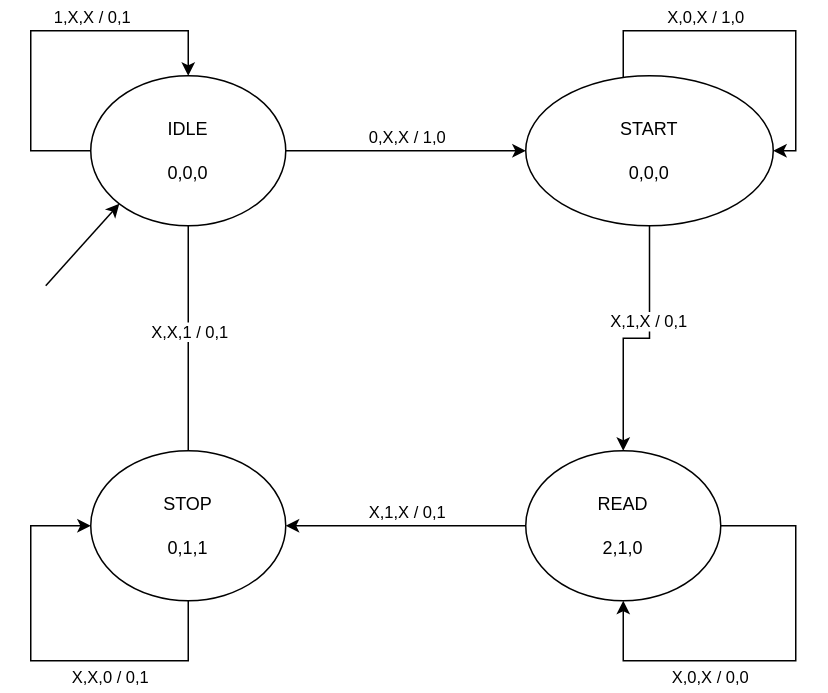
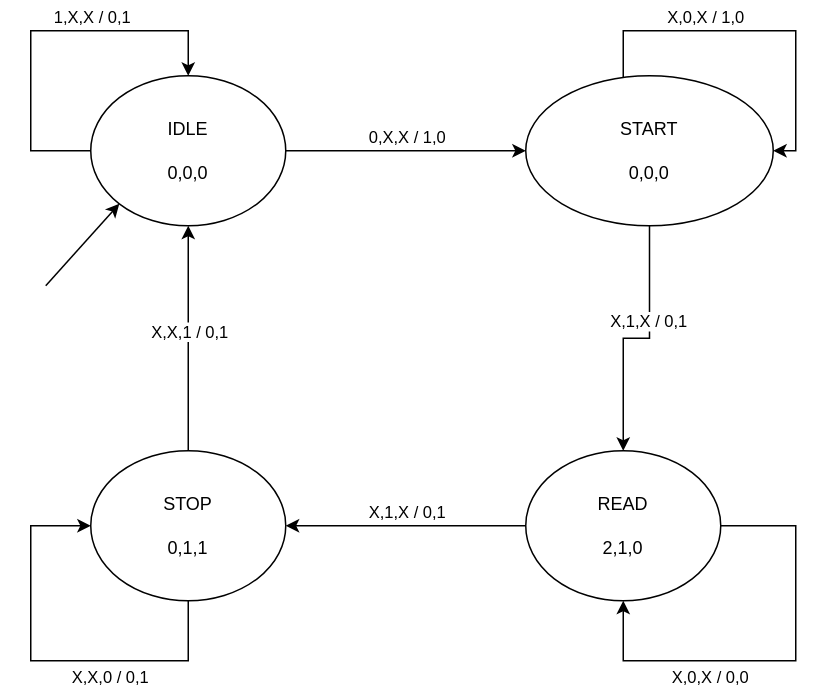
  <mxCell id="0" />
  <mxCell id="1" parent="0" />
  <mxCell id="2" style="edgeStyle=orthogonalEdgeStyle;rounded=0;orthogonalLoop=1;jettySize=auto;html=1;entryX=0;entryY=0.5;entryDx=0;entryDy=0;" edge="1" parent="1" source="4" target="7"><mxGeometry relative="1" as="geometry" /></mxCell>
  <mxCell id="3" value="0,X,X / 1,0" style="edgeLabel;html=1;align=center;verticalAlign=middle;resizable=0;points=[];" vertex="1" connectable="0" parent="2"><mxGeometry x="-0.271" y="-2" relative="1" as="geometry"><mxPoint x="22" y="-12" as="offset" /></mxGeometry></mxCell>
  <mxCell id="4" value="&lt;div&gt;IDLE&lt;/div&gt;&lt;div&gt;&lt;br&gt;&lt;/div&gt;&lt;div&gt;0,0,0&lt;br&gt;&lt;/div&gt;" style="ellipse;whiteSpace=wrap;html=1;" vertex="1" parent="1"><mxGeometry x="60" y="50" width="130" height="100" as="geometry" /></mxCell>
  <mxCell id="5" style="edgeStyle=orthogonalEdgeStyle;rounded=0;orthogonalLoop=1;jettySize=auto;html=1;exitX=0.5;exitY=1;exitDx=0;exitDy=0;entryX=0.5;entryY=0;entryDx=0;entryDy=0;" edge="1" parent="1" source="7" target="13"><mxGeometry relative="1" as="geometry" /></mxCell>
  <mxCell id="6" value="X,1,X / 0,1" style="edgeLabel;html=1;align=center;verticalAlign=middle;resizable=0;points=[];" vertex="1" connectable="0" parent="5"><mxGeometry x="-0.251" y="-1" relative="1" as="geometry"><mxPoint as="offset" /></mxGeometry></mxCell>
  <mxCell id="7" value="&lt;div&gt;START&lt;/div&gt;&lt;div&gt;&lt;br&gt;&lt;/div&gt;&lt;div&gt;0,0,0&lt;br&gt;&lt;/div&gt;" style="ellipse;whiteSpace=wrap;html=1;" vertex="1" parent="1"><mxGeometry x="350" y="50" width="165" height="100" as="geometry" /></mxCell>
- <mxCell id="8" style="edgeStyle=orthogonalEdgeStyle;rounded=0;orthogonalLoop=1;jettySize=auto;html=1;exitX=0.5;exitY=0;exitDx=0;exitDy=0;entryX=0.5;entryY=1;entryDx=0;entryDy=0;endArrow=none;" edge="1" parent="1" source="10" target="4"><mxGeometry relative="1" as="geometry" /></mxCell>
+ <mxCell id="8" style="edgeStyle=orthogonalEdgeStyle;rounded=0;orthogonalLoop=1;jettySize=auto;html=1;exitX=0.5;exitY=0;exitDx=0;exitDy=0;entryX=0.5;entryY=1;entryDx=0;entryDy=0;" edge="1" parent="1" source="10" target="4"><mxGeometry relative="1" as="geometry" /></mxCell>
  <mxCell id="9" value="X,X,1 / 0,1" style="edgeLabel;html=1;align=center;verticalAlign=middle;resizable=0;points=[];" vertex="1" connectable="0" parent="8"><mxGeometry x="0.14" y="-2" relative="1" as="geometry"><mxPoint x="-2" y="6" as="offset" /></mxGeometry></mxCell>
  <mxCell id="10" value="&lt;div&gt;STOP&lt;/div&gt;&lt;div&gt;&lt;br&gt;&lt;/div&gt;&lt;div&gt;0,1,1&lt;br&gt;&lt;/div&gt;" style="ellipse;whiteSpace=wrap;html=1;" vertex="1" parent="1"><mxGeometry x="60" y="300" width="130" height="100" as="geometry" /></mxCell>
  <mxCell id="11" style="edgeStyle=orthogonalEdgeStyle;rounded=0;orthogonalLoop=1;jettySize=auto;html=1;exitX=0;exitY=0.5;exitDx=0;exitDy=0;entryX=1;entryY=0.5;entryDx=0;entryDy=0;" edge="1" parent="1" source="13" target="10"><mxGeometry relative="1" as="geometry" /></mxCell>
  <mxCell id="12" value="X,1,X / 0,1" style="edgeLabel;html=1;align=center;verticalAlign=middle;resizable=0;points=[];" vertex="1" connectable="0" parent="11"><mxGeometry x="0.167" y="1" relative="1" as="geometry"><mxPoint x="13" y="-11" as="offset" /></mxGeometry></mxCell>
  <mxCell id="13" value="&lt;div&gt;READ&lt;/div&gt;&lt;div&gt;&lt;br&gt;&lt;/div&gt;&lt;div&gt;2,1,0&lt;br&gt;&lt;/div&gt;" style="ellipse;whiteSpace=wrap;html=1;" vertex="1" parent="1"><mxGeometry x="350" y="300" width="130" height="100" as="geometry" /></mxCell>
  <mxCell id="14" style="edgeStyle=orthogonalEdgeStyle;rounded=0;orthogonalLoop=1;jettySize=auto;html=1;entryX=1;entryY=0.5;entryDx=0;entryDy=0;" edge="1" parent="1" source="7" target="7"><mxGeometry relative="1" as="geometry"><Array as="points"><mxPoint x="415" y="20" /><mxPoint x="530" y="20" /><mxPoint x="530" y="100" /></Array></mxGeometry></mxCell>
  <mxCell id="15" value="X,0,X / 1,0" style="edgeLabel;html=1;align=center;verticalAlign=middle;resizable=0;points=[];" vertex="1" connectable="0" parent="14"><mxGeometry x="-0.491" y="-1" relative="1" as="geometry"><mxPoint x="25" y="-11" as="offset" /></mxGeometry></mxCell>
  <mxCell id="16" style="edgeStyle=orthogonalEdgeStyle;rounded=0;orthogonalLoop=1;jettySize=auto;html=1;exitX=0;exitY=0.5;exitDx=0;exitDy=0;entryX=0.5;entryY=0;entryDx=0;entryDy=0;" edge="1" parent="1" source="4" target="4"><mxGeometry relative="1" as="geometry"><Array as="points"><mxPoint x="20" y="100" /><mxPoint x="20" y="20" /><mxPoint x="125" y="20" /></Array></mxGeometry></mxCell>
  <mxCell id="17" value="1,X,X / 0,1" style="edgeLabel;html=1;align=center;verticalAlign=middle;resizable=0;points=[];" vertex="1" connectable="0" parent="16"><mxGeometry x="0.144" y="1" relative="1" as="geometry"><mxPoint x="14" y="-9" as="offset" /></mxGeometry></mxCell>
  <mxCell id="18" style="edgeStyle=orthogonalEdgeStyle;rounded=0;orthogonalLoop=1;jettySize=auto;html=1;exitX=0.5;exitY=1;exitDx=0;exitDy=0;entryX=0;entryY=0.5;entryDx=0;entryDy=0;" edge="1" parent="1" source="10" target="10"><mxGeometry relative="1" as="geometry"><Array as="points"><mxPoint x="125" y="440" /><mxPoint x="20" y="440" /><mxPoint x="20" y="350" /></Array></mxGeometry></mxCell>
  <mxCell id="19" value="X,X,0 / 0,1" style="edgeLabel;html=1;align=center;verticalAlign=middle;resizable=0;points=[];" vertex="1" connectable="0" parent="18"><mxGeometry x="-0.157" relative="1" as="geometry"><mxPoint x="23" y="10" as="offset" /></mxGeometry></mxCell>
  <mxCell id="20" style="edgeStyle=orthogonalEdgeStyle;rounded=0;orthogonalLoop=1;jettySize=auto;html=1;exitX=1;exitY=0.5;exitDx=0;exitDy=0;entryX=0.5;entryY=1;entryDx=0;entryDy=0;" edge="1" parent="1" source="13" target="13"><mxGeometry relative="1" as="geometry"><Array as="points"><mxPoint x="530" y="350" /><mxPoint x="530" y="440" /><mxPoint x="415" y="440" /></Array></mxGeometry></mxCell>
  <mxCell id="21" value="X,0,X / 0,0" style="edgeLabel;html=1;align=center;verticalAlign=middle;resizable=0;points=[];" vertex="1" connectable="0" parent="20"><mxGeometry x="0.418" y="1" relative="1" as="geometry"><mxPoint x="11" y="9" as="offset" /></mxGeometry></mxCell>
  <mxCell id="22" value="" style="endArrow=classic;html=1;rounded=0;entryX=0;entryY=1;entryDx=0;entryDy=0;" edge="1" parent="1" target="4"><mxGeometry width="50" height="50" relative="1" as="geometry"><mxPoint x="30" y="190" as="sourcePoint" /><mxPoint x="40" y="180" as="targetPoint" /></mxGeometry></mxCell>
